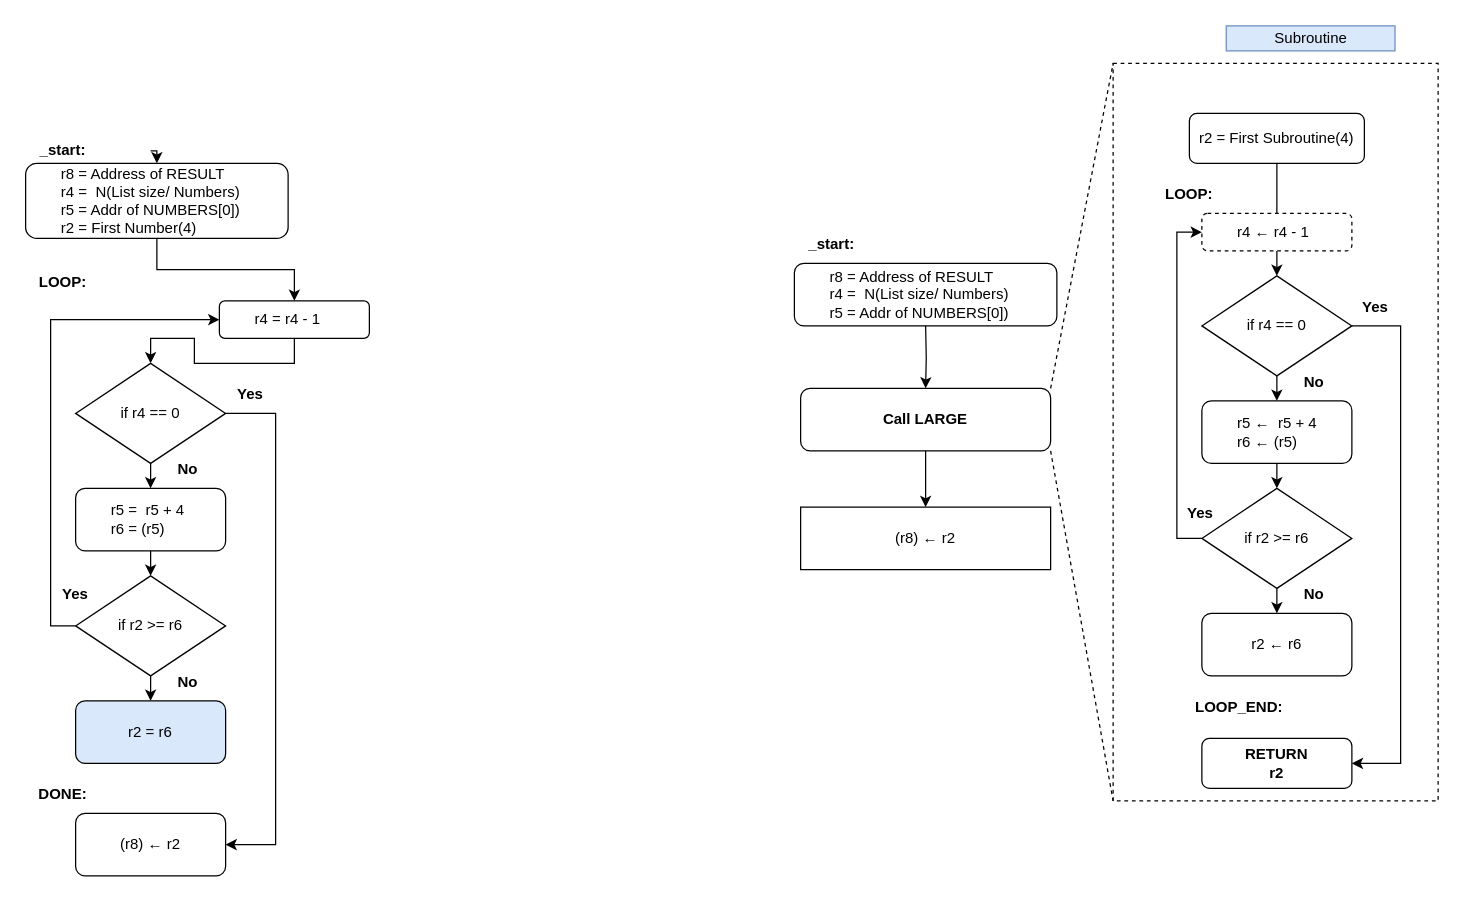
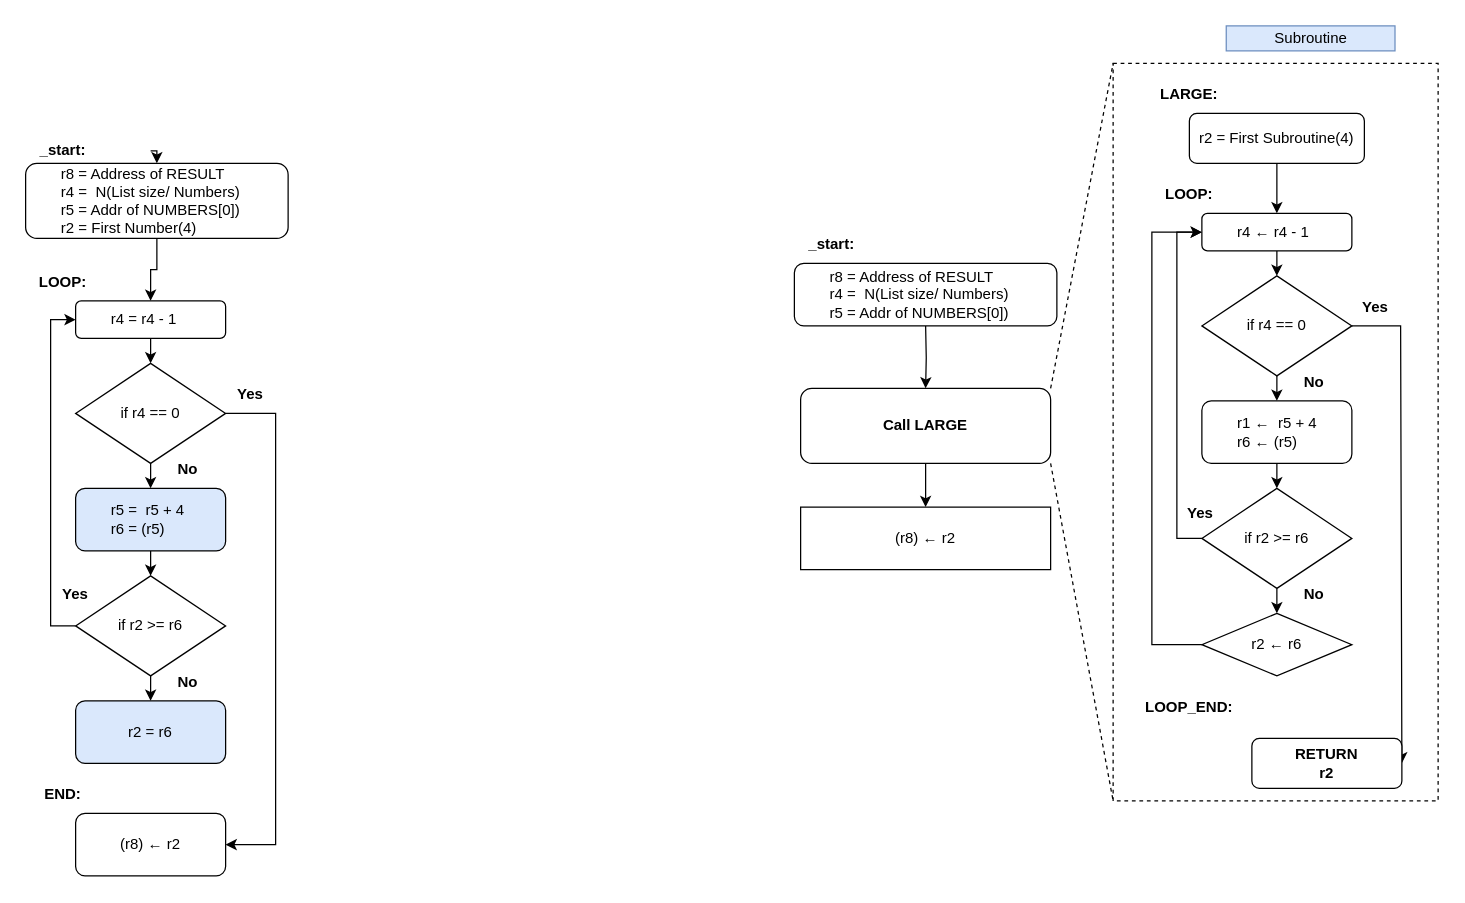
  <mxCell id="0" />
  <mxCell id="1" parent="0" />
  <mxCell id="2" style="edgeStyle=orthogonalEdgeStyle;rounded=0;orthogonalLoop=1;jettySize=auto;html=1;exitX=0.5;exitY=1;exitDx=0;exitDy=0;entryX=0.5;entryY=0;entryDx=0;entryDy=0;" edge="1" parent="1" target="4"><mxGeometry relative="1" as="geometry"><mxPoint x="120" y="120" as="sourcePoint" /></mxGeometry></mxCell>
  <mxCell id="3" style="edgeStyle=orthogonalEdgeStyle;rounded=0;orthogonalLoop=1;jettySize=auto;html=1;exitX=0.5;exitY=1;exitDx=0;exitDy=0;entryX=0.5;entryY=0;entryDx=0;entryDy=0;" edge="1" parent="1" source="4" target="8"><mxGeometry relative="1" as="geometry" /></mxCell>
  <mxCell id="4" value="&lt;span style=&quot;white-space: pre;&quot;&gt;&#09;&lt;/span&gt;r8 = Address of RESULT&lt;span style=&quot;white-space: pre;&quot;&gt;&#09;&lt;/span&gt;&lt;div&gt;&lt;span style=&quot;white-space: pre;&quot;&gt;&#09;&lt;/span&gt;r4 =&amp;nbsp; N(List size/ Numbers)&lt;br&gt;&lt;span style=&quot;white-space: pre;&quot;&gt;&#09;&lt;/span&gt;r5 = Addr of NUMBERS[0])&lt;br&gt;&lt;span style=&quot;white-space: pre;&quot;&gt;&#09;&lt;/span&gt;r2 = First Number(4)&lt;/div&gt;" style="rounded=1;whiteSpace=wrap;html=1;align=left;perimeterSpacing=0;" vertex="1" parent="1"><mxGeometry x="20" y="130" width="210" height="60" as="geometry" /></mxCell>
  <mxCell id="5" value="&lt;b&gt;_start:&lt;/b&gt;" style="text;html=1;strokeColor=none;fillColor=none;align=center;verticalAlign=middle;whiteSpace=wrap;rounded=0;" vertex="1" parent="1"><mxGeometry x="20" y="105" width="60" height="30" as="geometry" /></mxCell>
  <mxCell id="6" value="&lt;b&gt;LOOP:&lt;/b&gt;" style="text;html=1;strokeColor=none;fillColor=none;align=center;verticalAlign=middle;whiteSpace=wrap;rounded=0;" vertex="1" parent="1"><mxGeometry x="20" y="210" width="60" height="30" as="geometry" /></mxCell>
  <mxCell id="7" style="edgeStyle=orthogonalEdgeStyle;rounded=0;orthogonalLoop=1;jettySize=auto;html=1;exitX=0.5;exitY=1;exitDx=0;exitDy=0;entryX=0.5;entryY=0;entryDx=0;entryDy=0;" edge="1" parent="1" source="8" target="11"><mxGeometry relative="1" as="geometry" /></mxCell>
- <mxCell id="8" value="&lt;span style=&quot;white-space: pre;&quot;&gt;&#09;&lt;/span&gt;r4 = r4 - 1" style="rounded=1;whiteSpace=wrap;html=1;align=left;" vertex="1" parent="1"><mxGeometry x="175" y="240" width="120" height="30" as="geometry" /></mxCell>
+ <mxCell id="8" value="&lt;span style=&quot;white-space: pre;&quot;&gt;&#09;&lt;/span&gt;r4 = r4 - 1" style="rounded=1;whiteSpace=wrap;html=1;align=left;" vertex="1" parent="1"><mxGeometry x="60" y="240" width="120" height="30" as="geometry" /></mxCell>
  <mxCell id="9" style="edgeStyle=orthogonalEdgeStyle;rounded=0;orthogonalLoop=1;jettySize=auto;html=1;exitX=0.5;exitY=1;exitDx=0;exitDy=0;entryX=0.5;entryY=0;entryDx=0;entryDy=0;" edge="1" parent="1" source="11" target="13"><mxGeometry relative="1" as="geometry" /></mxCell>
  <mxCell id="10" style="edgeStyle=orthogonalEdgeStyle;rounded=0;orthogonalLoop=1;jettySize=auto;html=1;exitX=1;exitY=0.5;exitDx=0;exitDy=0;entryX=1;entryY=0.5;entryDx=0;entryDy=0;" edge="1" parent="1" source="11" target="19"><mxGeometry relative="1" as="geometry"><Array as="points"><mxPoint x="220" y="330" /><mxPoint x="220" y="675" /></Array></mxGeometry></mxCell>
  <mxCell id="11" value="if r4 == 0" style="rhombus;whiteSpace=wrap;html=1;" vertex="1" parent="1"><mxGeometry x="60" y="290" width="120" height="80" as="geometry" /></mxCell>
  <mxCell id="12" style="edgeStyle=orthogonalEdgeStyle;rounded=0;orthogonalLoop=1;jettySize=auto;html=1;exitX=0.5;exitY=1;exitDx=0;exitDy=0;entryX=0.5;entryY=0;entryDx=0;entryDy=0;" edge="1" parent="1" source="13" target="16"><mxGeometry relative="1" as="geometry" /></mxCell>
- <mxCell id="13" value="&lt;span style=&quot;white-space: pre;&quot;&gt;&#09;&lt;/span&gt;r5 =&amp;nbsp; r5 + 4&lt;br&gt;&lt;span style=&quot;white-space: pre;&quot;&gt;&#09;&lt;/span&gt;r6 = (r5)" style="rounded=1;whiteSpace=wrap;html=1;align=left;" vertex="1" parent="1"><mxGeometry x="60" y="390" width="120" height="50" as="geometry" /></mxCell>
+ <mxCell id="13" value="&lt;span style=&quot;white-space: pre;&quot;&gt;&#09;&lt;/span&gt;r5 =&amp;nbsp; r5 + 4&lt;br&gt;&lt;span style=&quot;white-space: pre;&quot;&gt;&#09;&lt;/span&gt;r6 = (r5)" style="rounded=1;whiteSpace=wrap;html=1;align=left;fillColor=#dae8fc;" vertex="1" parent="1"><mxGeometry x="60" y="390" width="120" height="50" as="geometry" /></mxCell>
  <mxCell id="14" style="edgeStyle=orthogonalEdgeStyle;rounded=0;orthogonalLoop=1;jettySize=auto;html=1;exitX=0;exitY=0.5;exitDx=0;exitDy=0;entryX=0;entryY=0.5;entryDx=0;entryDy=0;" edge="1" parent="1" source="16" target="8"><mxGeometry relative="1" as="geometry"><Array as="points"><mxPoint x="40" y="500" /><mxPoint x="40" y="255" /></Array></mxGeometry></mxCell>
  <mxCell id="15" style="edgeStyle=orthogonalEdgeStyle;rounded=0;orthogonalLoop=1;jettySize=auto;html=1;exitX=0.5;exitY=1;exitDx=0;exitDy=0;entryX=0.5;entryY=0;entryDx=0;entryDy=0;" edge="1" parent="1" source="16" target="17"><mxGeometry relative="1" as="geometry" /></mxCell>
  <mxCell id="16" value="if r2 &amp;gt;= r6" style="rhombus;whiteSpace=wrap;html=1;" vertex="1" parent="1"><mxGeometry x="60" y="460" width="120" height="80" as="geometry" /></mxCell>
  <mxCell id="17" value="r2 = r6" style="rounded=1;whiteSpace=wrap;html=1;fillColor=#dae8fc;" vertex="1" parent="1"><mxGeometry x="60" y="560" width="120" height="50" as="geometry" /></mxCell>
- <mxCell id="18" value="&lt;b&gt;DONE:&lt;/b&gt;" style="text;html=1;strokeColor=none;fillColor=none;align=center;verticalAlign=middle;whiteSpace=wrap;rounded=0;" vertex="1" parent="1"><mxGeometry x="20" y="620" width="60" height="30" as="geometry" /></mxCell>
+ <mxCell id="18" value="&lt;b&gt;END:&lt;/b&gt;" style="text;html=1;strokeColor=none;fillColor=none;align=center;verticalAlign=middle;whiteSpace=wrap;rounded=0;" vertex="1" parent="1"><mxGeometry x="20" y="620" width="60" height="30" as="geometry" /></mxCell>
  <mxCell id="19" value="(r8) ← r2" style="rounded=1;whiteSpace=wrap;html=1;" vertex="1" parent="1"><mxGeometry x="60" y="650" width="120" height="50" as="geometry" /></mxCell>
  <mxCell id="20" style="edgeStyle=orthogonalEdgeStyle;rounded=0;orthogonalLoop=1;jettySize=auto;html=1;exitX=0.5;exitY=1;exitDx=0;exitDy=0;entryX=0.5;entryY=0;entryDx=0;entryDy=0;" edge="1" parent="1" target="41"><mxGeometry relative="1" as="geometry"><mxPoint x="740" y="260" as="sourcePoint" /></mxGeometry></mxCell>
  <mxCell id="21" value="&lt;b&gt;_start:&lt;/b&gt;" style="text;html=1;strokeColor=none;fillColor=none;align=center;verticalAlign=middle;whiteSpace=wrap;rounded=0;" vertex="1" parent="1"><mxGeometry x="635" y="180" width="60" height="30" as="geometry" /></mxCell>
  <mxCell id="22" value="&lt;b&gt;LOOP:&lt;/b&gt;" style="text;html=1;strokeColor=none;fillColor=none;align=center;verticalAlign=middle;whiteSpace=wrap;rounded=0;" vertex="1" parent="1"><mxGeometry x="921" y="140" width="60" height="30" as="geometry" /></mxCell>
  <mxCell id="23" style="edgeStyle=orthogonalEdgeStyle;rounded=0;orthogonalLoop=1;jettySize=auto;html=1;exitX=0.5;exitY=1;exitDx=0;exitDy=0;entryX=0.5;entryY=0;entryDx=0;entryDy=0;" edge="1" parent="1" source="24" target="27"><mxGeometry relative="1" as="geometry" /></mxCell>
- <mxCell id="24" value="&lt;span style=&quot;white-space: pre;&quot;&gt;&#09;&lt;/span&gt;r4 ← r4 - 1" style="rounded=1;whiteSpace=wrap;html=1;align=left;gradientColor=none;dashed=1;" vertex="1" parent="1"><mxGeometry x="961" y="170" width="120" height="30" as="geometry" /></mxCell>
+ <mxCell id="24" value="&lt;span style=&quot;white-space: pre;&quot;&gt;&#09;&lt;/span&gt;r4 ← r4 - 1" style="rounded=1;whiteSpace=wrap;html=1;align=left;gradientColor=none;" vertex="1" parent="1"><mxGeometry x="961" y="170" width="120" height="30" as="geometry" /></mxCell>
  <mxCell id="25" style="edgeStyle=orthogonalEdgeStyle;rounded=0;orthogonalLoop=1;jettySize=auto;html=1;exitX=0.5;exitY=1;exitDx=0;exitDy=0;entryX=0.5;entryY=0;entryDx=0;entryDy=0;" edge="1" parent="1" source="27" target="29"><mxGeometry relative="1" as="geometry" /></mxCell>
  <mxCell id="26" style="edgeStyle=orthogonalEdgeStyle;rounded=0;orthogonalLoop=1;jettySize=auto;html=1;exitX=1;exitY=0.5;exitDx=0;exitDy=0;entryX=1;entryY=0.5;entryDx=0;entryDy=0;" edge="1" parent="1" source="27" target="42"><mxGeometry relative="1" as="geometry"><Array as="points"><mxPoint x="1120" y="260" /><mxPoint x="1120" y="610" /></Array></mxGeometry></mxCell>
  <mxCell id="27" value="if r4 == 0" style="rhombus;whiteSpace=wrap;html=1;" vertex="1" parent="1"><mxGeometry x="961" y="220" width="120" height="80" as="geometry" /></mxCell>
  <mxCell id="28" style="edgeStyle=orthogonalEdgeStyle;rounded=0;orthogonalLoop=1;jettySize=auto;html=1;exitX=0.5;exitY=1;exitDx=0;exitDy=0;entryX=0.5;entryY=0;entryDx=0;entryDy=0;" edge="1" parent="1" source="29" target="32"><mxGeometry relative="1" as="geometry" /></mxCell>
- <mxCell id="29" value="&lt;span style=&quot;white-space: pre;&quot;&gt;&#09;&lt;/span&gt;r5 ←&amp;nbsp; r5 + 4&lt;br&gt;&lt;span style=&quot;white-space: pre;&quot;&gt;&#09;&lt;/span&gt;r6 ← (r5)" style="rounded=1;whiteSpace=wrap;html=1;align=left;" vertex="1" parent="1"><mxGeometry x="961" y="320" width="120" height="50" as="geometry" /></mxCell>
+ <mxCell id="29" value="&lt;span style=&quot;white-space: pre;&quot;&gt;&#09;&lt;/span&gt;r1 ←&amp;nbsp; r5 + 4&lt;br&gt;&lt;span style=&quot;white-space: pre;&quot;&gt;&#09;&lt;/span&gt;r6 ← (r5)" style="rounded=1;whiteSpace=wrap;html=1;align=left;" vertex="1" parent="1"><mxGeometry x="961" y="320" width="120" height="50" as="geometry" /></mxCell>
  <mxCell id="30" style="edgeStyle=orthogonalEdgeStyle;rounded=0;orthogonalLoop=1;jettySize=auto;html=1;exitX=0;exitY=0.5;exitDx=0;exitDy=0;entryX=0;entryY=0.5;entryDx=0;entryDy=0;" edge="1" parent="1" source="32" target="24"><mxGeometry relative="1" as="geometry"><Array as="points"><mxPoint x="941" y="430" /><mxPoint x="941" y="185" /></Array></mxGeometry></mxCell>
  <mxCell id="31" style="edgeStyle=orthogonalEdgeStyle;rounded=0;orthogonalLoop=1;jettySize=auto;html=1;exitX=0.5;exitY=1;exitDx=0;exitDy=0;entryX=0.5;entryY=0;entryDx=0;entryDy=0;" edge="1" parent="1" source="32" target="34"><mxGeometry relative="1" as="geometry" /></mxCell>
  <mxCell id="32" value="if r2 &amp;gt;= r6" style="rhombus;whiteSpace=wrap;html=1;" vertex="1" parent="1"><mxGeometry x="961" y="390" width="120" height="80" as="geometry" /></mxCell>
- <mxCell id="34" value="r2 ← r6" style="rounded=1;whiteSpace=wrap;html=1;gradientColor=none;" vertex="1" parent="1"><mxGeometry x="961" y="490" width="120" height="50" as="geometry" /></mxCell>
- <mxCell id="35" value="&lt;b&gt;LOOP_END:&lt;/b&gt;" style="text;html=1;strokeColor=none;fillColor=none;align=center;verticalAlign=middle;whiteSpace=wrap;rounded=0;" vertex="1" parent="1"><mxGeometry x="961" y="550" width="60" height="30" as="geometry" /></mxCell>
+ <mxCell id="33" style="edgeStyle=orthogonalEdgeStyle;rounded=0;orthogonalLoop=1;jettySize=auto;html=1;exitX=0;exitY=0.5;exitDx=0;exitDy=0;entryX=0;entryY=0.5;entryDx=0;entryDy=0;" edge="1" parent="1" source="34" target="24"><mxGeometry relative="1" as="geometry"><mxPoint x="921" y="180" as="targetPoint" /><Array as="points"><mxPoint x="921" y="515" /><mxPoint x="921" y="185" /></Array></mxGeometry></mxCell>
+ <mxCell id="34" value="r2 ← r6" style="rhombus;whiteSpace=wrap;html=1;gradientColor=none;" vertex="1" parent="1"><mxGeometry x="961" y="490" width="120" height="50" as="geometry" /></mxCell>
+ <mxCell id="35" value="&lt;b&gt;LOOP_END:&lt;/b&gt;" style="text;html=1;strokeColor=none;fillColor=none;align=center;verticalAlign=middle;whiteSpace=wrap;rounded=0;" vertex="1" parent="1"><mxGeometry x="921" y="550" width="60" height="30" as="geometry" /></mxCell>
  <mxCell id="36" value="(r8)&amp;nbsp;← r2" style="rounded=0;whiteSpace=wrap;html=1;" vertex="1" parent="1"><mxGeometry x="640" y="405" width="200" height="50" as="geometry" /></mxCell>
- <mxCell id="38" style="edgeStyle=orthogonalEdgeStyle;rounded=0;orthogonalLoop=1;jettySize=auto;html=1;exitX=0.5;exitY=1;exitDx=0;exitDy=0;entryX=0.5;entryY=0;entryDx=0;entryDy=0;endArrow=none;" edge="1" parent="1" source="39" target="24"><mxGeometry relative="1" as="geometry" /></mxCell>
+ <mxCell id="37" value="&lt;b&gt;LARGE:&lt;/b&gt;" style="text;html=1;strokeColor=none;fillColor=none;align=center;verticalAlign=middle;whiteSpace=wrap;rounded=0;" vertex="1" parent="1"><mxGeometry x="921" y="60" width="60" height="30" as="geometry" /></mxCell>
+ <mxCell id="38" style="edgeStyle=orthogonalEdgeStyle;rounded=0;orthogonalLoop=1;jettySize=auto;html=1;exitX=0.5;exitY=1;exitDx=0;exitDy=0;entryX=0.5;entryY=0;entryDx=0;entryDy=0;" edge="1" parent="1" source="39" target="24"><mxGeometry relative="1" as="geometry" /></mxCell>
  <mxCell id="39" value="&lt;span style=&quot;text-align: left;&quot;&gt;r2 = First Subroutine(4)&lt;/span&gt;" style="rounded=1;whiteSpace=wrap;html=1;" vertex="1" parent="1"><mxGeometry x="951" y="90" width="140" height="40" as="geometry" /></mxCell>
  <mxCell id="40" style="edgeStyle=orthogonalEdgeStyle;rounded=0;orthogonalLoop=1;jettySize=auto;html=1;exitX=0.5;exitY=1;exitDx=0;exitDy=0;entryX=0.5;entryY=0;entryDx=0;entryDy=0;" edge="1" parent="1" source="41" target="36"><mxGeometry relative="1" as="geometry" /></mxCell>
- <mxCell id="41" value="Call LARGE" style="rounded=1;whiteSpace=wrap;html=1;fontStyle=1" vertex="1" parent="1"><mxGeometry x="640" y="310" width="200" height="50" as="geometry" /></mxCell>
- <mxCell id="42" value="&lt;b&gt;RETURN&lt;br&gt;r2&lt;br&gt;&lt;/b&gt;" style="rounded=1;whiteSpace=wrap;html=1;gradientColor=none;" vertex="1" parent="1"><mxGeometry x="961" y="590" width="120" height="40" as="geometry" /></mxCell>
+ <mxCell id="41" value="Call LARGE" style="rounded=1;whiteSpace=wrap;html=1;fontStyle=1" vertex="1" parent="1"><mxGeometry x="640" y="310" width="200" height="60" as="geometry" /></mxCell>
+ <mxCell id="42" value="&lt;b&gt;RETURN&lt;br&gt;r2&lt;br&gt;&lt;/b&gt;" style="rounded=1;whiteSpace=wrap;html=1;gradientColor=none;" vertex="1" parent="1"><mxGeometry x="1001" y="590" width="120" height="40" as="geometry" /></mxCell>
  <mxCell id="43" value="" style="endArrow=none;dashed=1;html=1;rounded=0;exitX=1;exitY=0;exitDx=0;exitDy=0;entryX=0;entryY=0;entryDx=0;entryDy=0;" edge="1" parent="1" source="41" target="55"><mxGeometry width="50" height="50" relative="1" as="geometry"><mxPoint x="850" y="430" as="sourcePoint" /><mxPoint x="880" y="40" as="targetPoint" /></mxGeometry></mxCell>
  <mxCell id="44" value="" style="endArrow=none;dashed=1;html=1;rounded=0;exitX=1;exitY=1;exitDx=0;exitDy=0;entryX=0;entryY=1;entryDx=0;entryDy=0;" edge="1" parent="1" source="41" target="55"><mxGeometry width="50" height="50" relative="1" as="geometry"><mxPoint x="850" y="430" as="sourcePoint" /><mxPoint x="880" y="640" as="targetPoint" /></mxGeometry></mxCell>
  <mxCell id="45" value="Yes" style="text;html=1;strokeColor=none;fillColor=none;align=center;verticalAlign=middle;whiteSpace=wrap;rounded=0;fontStyle=1" vertex="1" parent="1"><mxGeometry x="1070" y="230" width="60" height="30" as="geometry" /></mxCell>
  <mxCell id="46" value="Yes" style="text;html=1;strokeColor=none;fillColor=none;align=center;verticalAlign=middle;whiteSpace=wrap;rounded=0;fontStyle=1" vertex="1" parent="1"><mxGeometry x="930" y="395" width="60" height="30" as="geometry" /></mxCell>
  <mxCell id="47" value="No" style="text;html=1;strokeColor=none;fillColor=none;align=center;verticalAlign=middle;whiteSpace=wrap;rounded=0;fontStyle=1" vertex="1" parent="1"><mxGeometry x="1021" y="290" width="60" height="30" as="geometry" /></mxCell>
  <mxCell id="48" value="No" style="text;html=1;strokeColor=none;fillColor=none;align=center;verticalAlign=middle;whiteSpace=wrap;rounded=0;fontStyle=1" vertex="1" parent="1"><mxGeometry x="1021" y="460" width="60" height="30" as="geometry" /></mxCell>
  <mxCell id="49" value="No" style="text;html=1;strokeColor=none;fillColor=none;align=center;verticalAlign=middle;whiteSpace=wrap;rounded=0;fontStyle=1" vertex="1" parent="1"><mxGeometry x="120" y="530" width="60" height="30" as="geometry" /></mxCell>
  <mxCell id="50" value="No" style="text;html=1;strokeColor=none;fillColor=none;align=center;verticalAlign=middle;whiteSpace=wrap;rounded=0;fontStyle=1" vertex="1" parent="1"><mxGeometry x="120" y="360" width="60" height="30" as="geometry" /></mxCell>
  <mxCell id="51" value="Yes" style="text;html=1;strokeColor=none;fillColor=none;align=center;verticalAlign=middle;whiteSpace=wrap;rounded=0;fontStyle=1" vertex="1" parent="1"><mxGeometry x="170" y="300" width="60" height="30" as="geometry" /></mxCell>
  <mxCell id="52" value="Yes" style="text;html=1;strokeColor=none;fillColor=none;align=center;verticalAlign=middle;whiteSpace=wrap;rounded=0;fontStyle=1" vertex="1" parent="1"><mxGeometry x="30" y="460" width="60" height="30" as="geometry" /></mxCell>
  <mxCell id="53" value="&lt;span style=&quot;white-space: pre;&quot;&gt;&#09;&lt;/span&gt;r8 = Address of RESULT&lt;span style=&quot;white-space: pre;&quot;&gt;&#09;&lt;/span&gt;&lt;div&gt;&lt;span style=&quot;white-space: pre;&quot;&gt;&#09;&lt;/span&gt;r4 =&amp;nbsp; N(List size/ Numbers)&lt;br&gt;&lt;span style=&quot;white-space: pre;&quot;&gt;&#09;&lt;/span&gt;r5 = Addr of NUMBERS[0])&lt;br&gt;&lt;/div&gt;" style="rounded=1;whiteSpace=wrap;html=1;align=left;perimeterSpacing=0;" vertex="1" parent="1"><mxGeometry x="635" y="210" width="210" height="50" as="geometry" /></mxCell>
  <mxCell id="54" value="Subroutine" style="text;strokeColor=#6c8ebf;align=center;fillColor=#dae8fc;html=1;verticalAlign=middle;whiteSpace=wrap;rounded=0;" vertex="1" parent="1"><mxGeometry x="980.5" y="20" width="135" height="20" as="geometry" /></mxCell>
  <mxCell id="55" value="" style="rounded=0;whiteSpace=wrap;html=1;fillColor=none;dashed=1;" vertex="1" parent="1"><mxGeometry x="890" y="50" width="260" height="590" as="geometry" /></mxCell>
